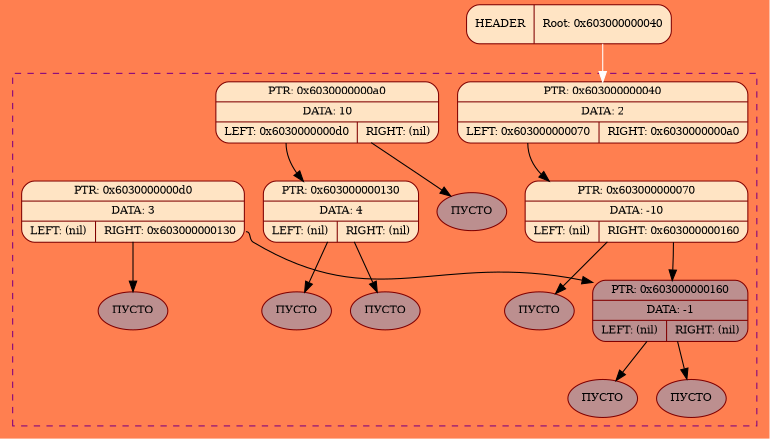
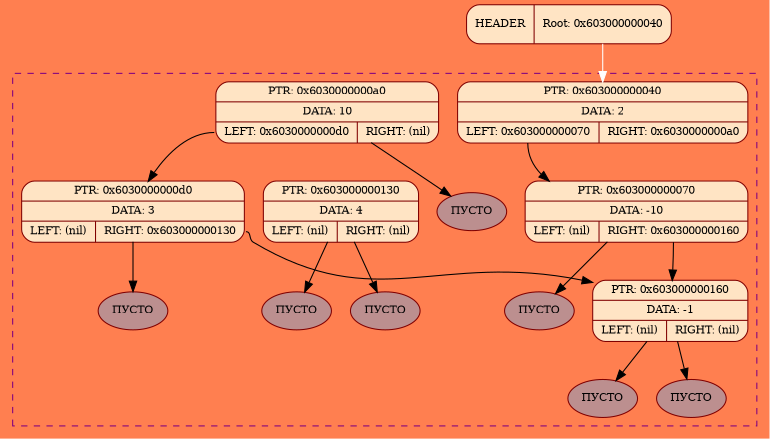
  digraph {
    bgcolor="#ff7f50"
    rankdir=TB
    node [color="#800000" fillcolor="#ffe4c4" fontsize=10 shape=Mrecord style=filled]
    edge [color="#000000" fontsize=15]
    n1 [label="{ PTR: 0x603000000040 | DATA: 2 | { <f0> LEFT: 0x603000000070 | <f1> RIGHT: 0x6030000000a0 }}"]
    n2 [label="{ PTR: 0x603000000070 | DATA: -10 | { <f0> LEFT: (nil) | <f1> RIGHT: 0x603000000160 }}"]
    n3 [label="{ PTR: 0x6030000000a0 | DATA: 10 | { <f0> LEFT: 0x6030000000d0 | <f1> RIGHT: (nil) }}"]
    n4 [fillcolor="#BC8F8F" label="ПУСТО" shape=ellipse]
-   n5 [fillcolor="#BC8F8F" label="{ PTR: 0x603000000160 | DATA: -1 | { <f0> LEFT: (nil) | <f1> RIGHT: (nil) }}"]
+   n5 [label="{ PTR: 0x603000000160 | DATA: -1 | { <f0> LEFT: (nil) | <f1> RIGHT: (nil) }}"]
    n6 [fillcolor="#BC8F8F" label="ПУСТО" shape=ellipse]
    n7 [fillcolor="#BC8F8F" label="ПУСТО" shape=ellipse]
    n8 [label="{ PTR: 0x6030000000d0 | DATA: 3 | { <f0> LEFT: (nil) | <f1> RIGHT: 0x603000000130 }}"]
    n9 [fillcolor="#BC8F8F" label="ПУСТО" shape=ellipse]
    n10 [fillcolor="#BC8F8F" label="ПУСТО" shape=ellipse]
    n11 [label="{ PTR: 0x603000000130 | DATA: 4 | { <f0> LEFT: (nil) | <f1> RIGHT: (nil) }}"]
    n12 [fillcolor="#BC8F8F" label="ПУСТО" shape=ellipse]
    n13 [fillcolor="#BC8F8F" label="ПУСТО" shape=ellipse]
    n14 [label=" HEADER | <f0> Root: 0x603000000040 "]
    subgraph cluster_1 {
      color="#800080"
      style=dashed
      n1
      n2
      n3
      n4
      n5
      n6
      n7
      n8
      n9
      n10
      n11
      n12
      n13
    }
    n1 -> n2 [tailport=f0]
    n2 -> n4
    n2 -> n5 [tailport=f1]
-   n3 -> n11 [tailport=f0]
+   n3 -> n8 [tailport=f0]
    n3 -> n9
    n5 -> n6
    n5 -> n7
    n8 -> n5 [tailport=f1]
    n8 -> n10
    n11 -> n12
    n11 -> n13
    n14 -> n1 [color="#FFFFFF" tailport=f0]
  }
